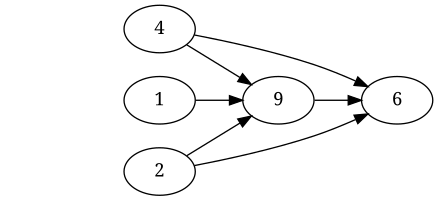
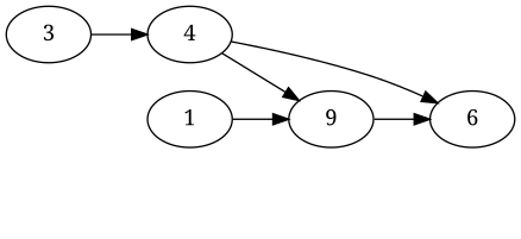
  digraph {
    fontname="Noto Serif"
    rankdir=LR
    node [fontname="Noto Serif"]
    edge [fontname="Noto Serif"]
    n1 [label=9]
    1
    4
    6
-   2
+   3
    n1 -> 6
    1 -> n1
    4 -> n1
    4 -> 6
-   2 -> n1
-   2 -> 6
+   3 -> 4
  }
